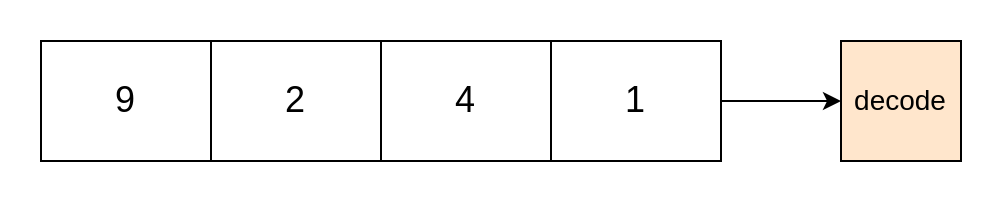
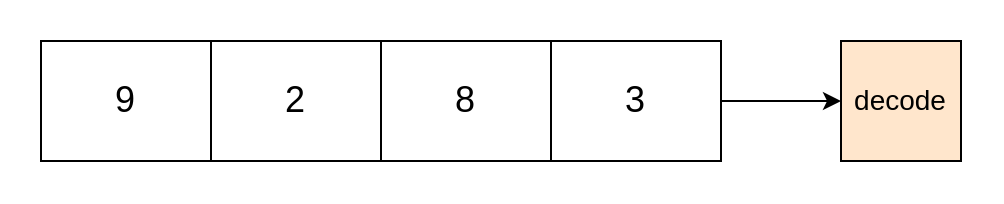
  <mxCell id="0" />
  <mxCell id="1" parent="0" />
  <mxCell id="2" value="" style="shape=table;startSize=0;container=1;collapsible=0;childLayout=tableLayout;fontSize=18;" vertex="1" parent="1"><mxGeometry x="20" y="20" width="340" height="60" as="geometry" /></mxCell>
  <mxCell id="3" value="" style="shape=tableRow;horizontal=0;startSize=0;swimlaneHead=0;swimlaneBody=0;top=0;left=0;bottom=0;right=0;collapsible=0;dropTarget=0;fillColor=none;points=[[0,0.5],[1,0.5]];portConstraint=eastwest;fontSize=18;" vertex="1" parent="2"><mxGeometry width="340" height="60" as="geometry" /></mxCell>
  <mxCell id="4" value="9" style="shape=partialRectangle;html=1;whiteSpace=wrap;connectable=0;overflow=hidden;fillColor=none;top=0;left=0;bottom=0;right=0;pointerEvents=1;fontSize=18;" vertex="1" parent="3"><mxGeometry width="85" height="60" as="geometry"><mxRectangle width="85" height="60" as="alternateBounds" /></mxGeometry></mxCell>
  <mxCell id="5" value="2" style="shape=partialRectangle;html=1;whiteSpace=wrap;connectable=0;overflow=hidden;fillColor=none;top=0;left=0;bottom=0;right=0;pointerEvents=1;fontSize=18;" vertex="1" parent="3"><mxGeometry x="85" width="85" height="60" as="geometry"><mxRectangle width="85" height="60" as="alternateBounds" /></mxGeometry></mxCell>
- <mxCell id="6" value="4" style="shape=partialRectangle;html=1;whiteSpace=wrap;connectable=0;overflow=hidden;fillColor=none;top=0;left=0;bottom=0;right=0;pointerEvents=1;fontSize=18;" vertex="1" parent="3"><mxGeometry x="170" width="85" height="60" as="geometry"><mxRectangle width="85" height="60" as="alternateBounds" /></mxGeometry></mxCell>
- <mxCell id="7" value="1" style="shape=partialRectangle;html=1;whiteSpace=wrap;connectable=0;overflow=hidden;fillColor=none;top=0;left=0;bottom=0;right=0;pointerEvents=1;fontSize=18;" vertex="1" parent="3"><mxGeometry x="255" width="85" height="60" as="geometry"><mxRectangle width="85" height="60" as="alternateBounds" /></mxGeometry></mxCell>
+ <mxCell id="6" value="8" style="shape=partialRectangle;html=1;whiteSpace=wrap;connectable=0;overflow=hidden;fillColor=none;top=0;left=0;bottom=0;right=0;pointerEvents=1;fontSize=18;" vertex="1" parent="3"><mxGeometry x="170" width="85" height="60" as="geometry"><mxRectangle width="85" height="60" as="alternateBounds" /></mxGeometry></mxCell>
+ <mxCell id="7" value="3" style="shape=partialRectangle;html=1;whiteSpace=wrap;connectable=0;overflow=hidden;fillColor=none;top=0;left=0;bottom=0;right=0;pointerEvents=1;fontSize=18;" vertex="1" parent="3"><mxGeometry x="255" width="85" height="60" as="geometry"><mxRectangle width="85" height="60" as="alternateBounds" /></mxGeometry></mxCell>
  <mxCell id="8" style="edgeStyle=none;html=1;exitX=1;exitY=0.5;exitDx=0;exitDy=0;fontSize=18;" edge="1" parent="1" source="3" target="9"><mxGeometry relative="1" as="geometry"><mxPoint x="440" y="60" as="targetPoint" /></mxGeometry></mxCell>
  <mxCell id="9" value="decode" style="whiteSpace=wrap;html=1;aspect=fixed;fontSize=14;fillColor=#ffe6cc;" vertex="1" parent="1"><mxGeometry x="420" y="20" width="60" height="60" as="geometry" /></mxCell>
